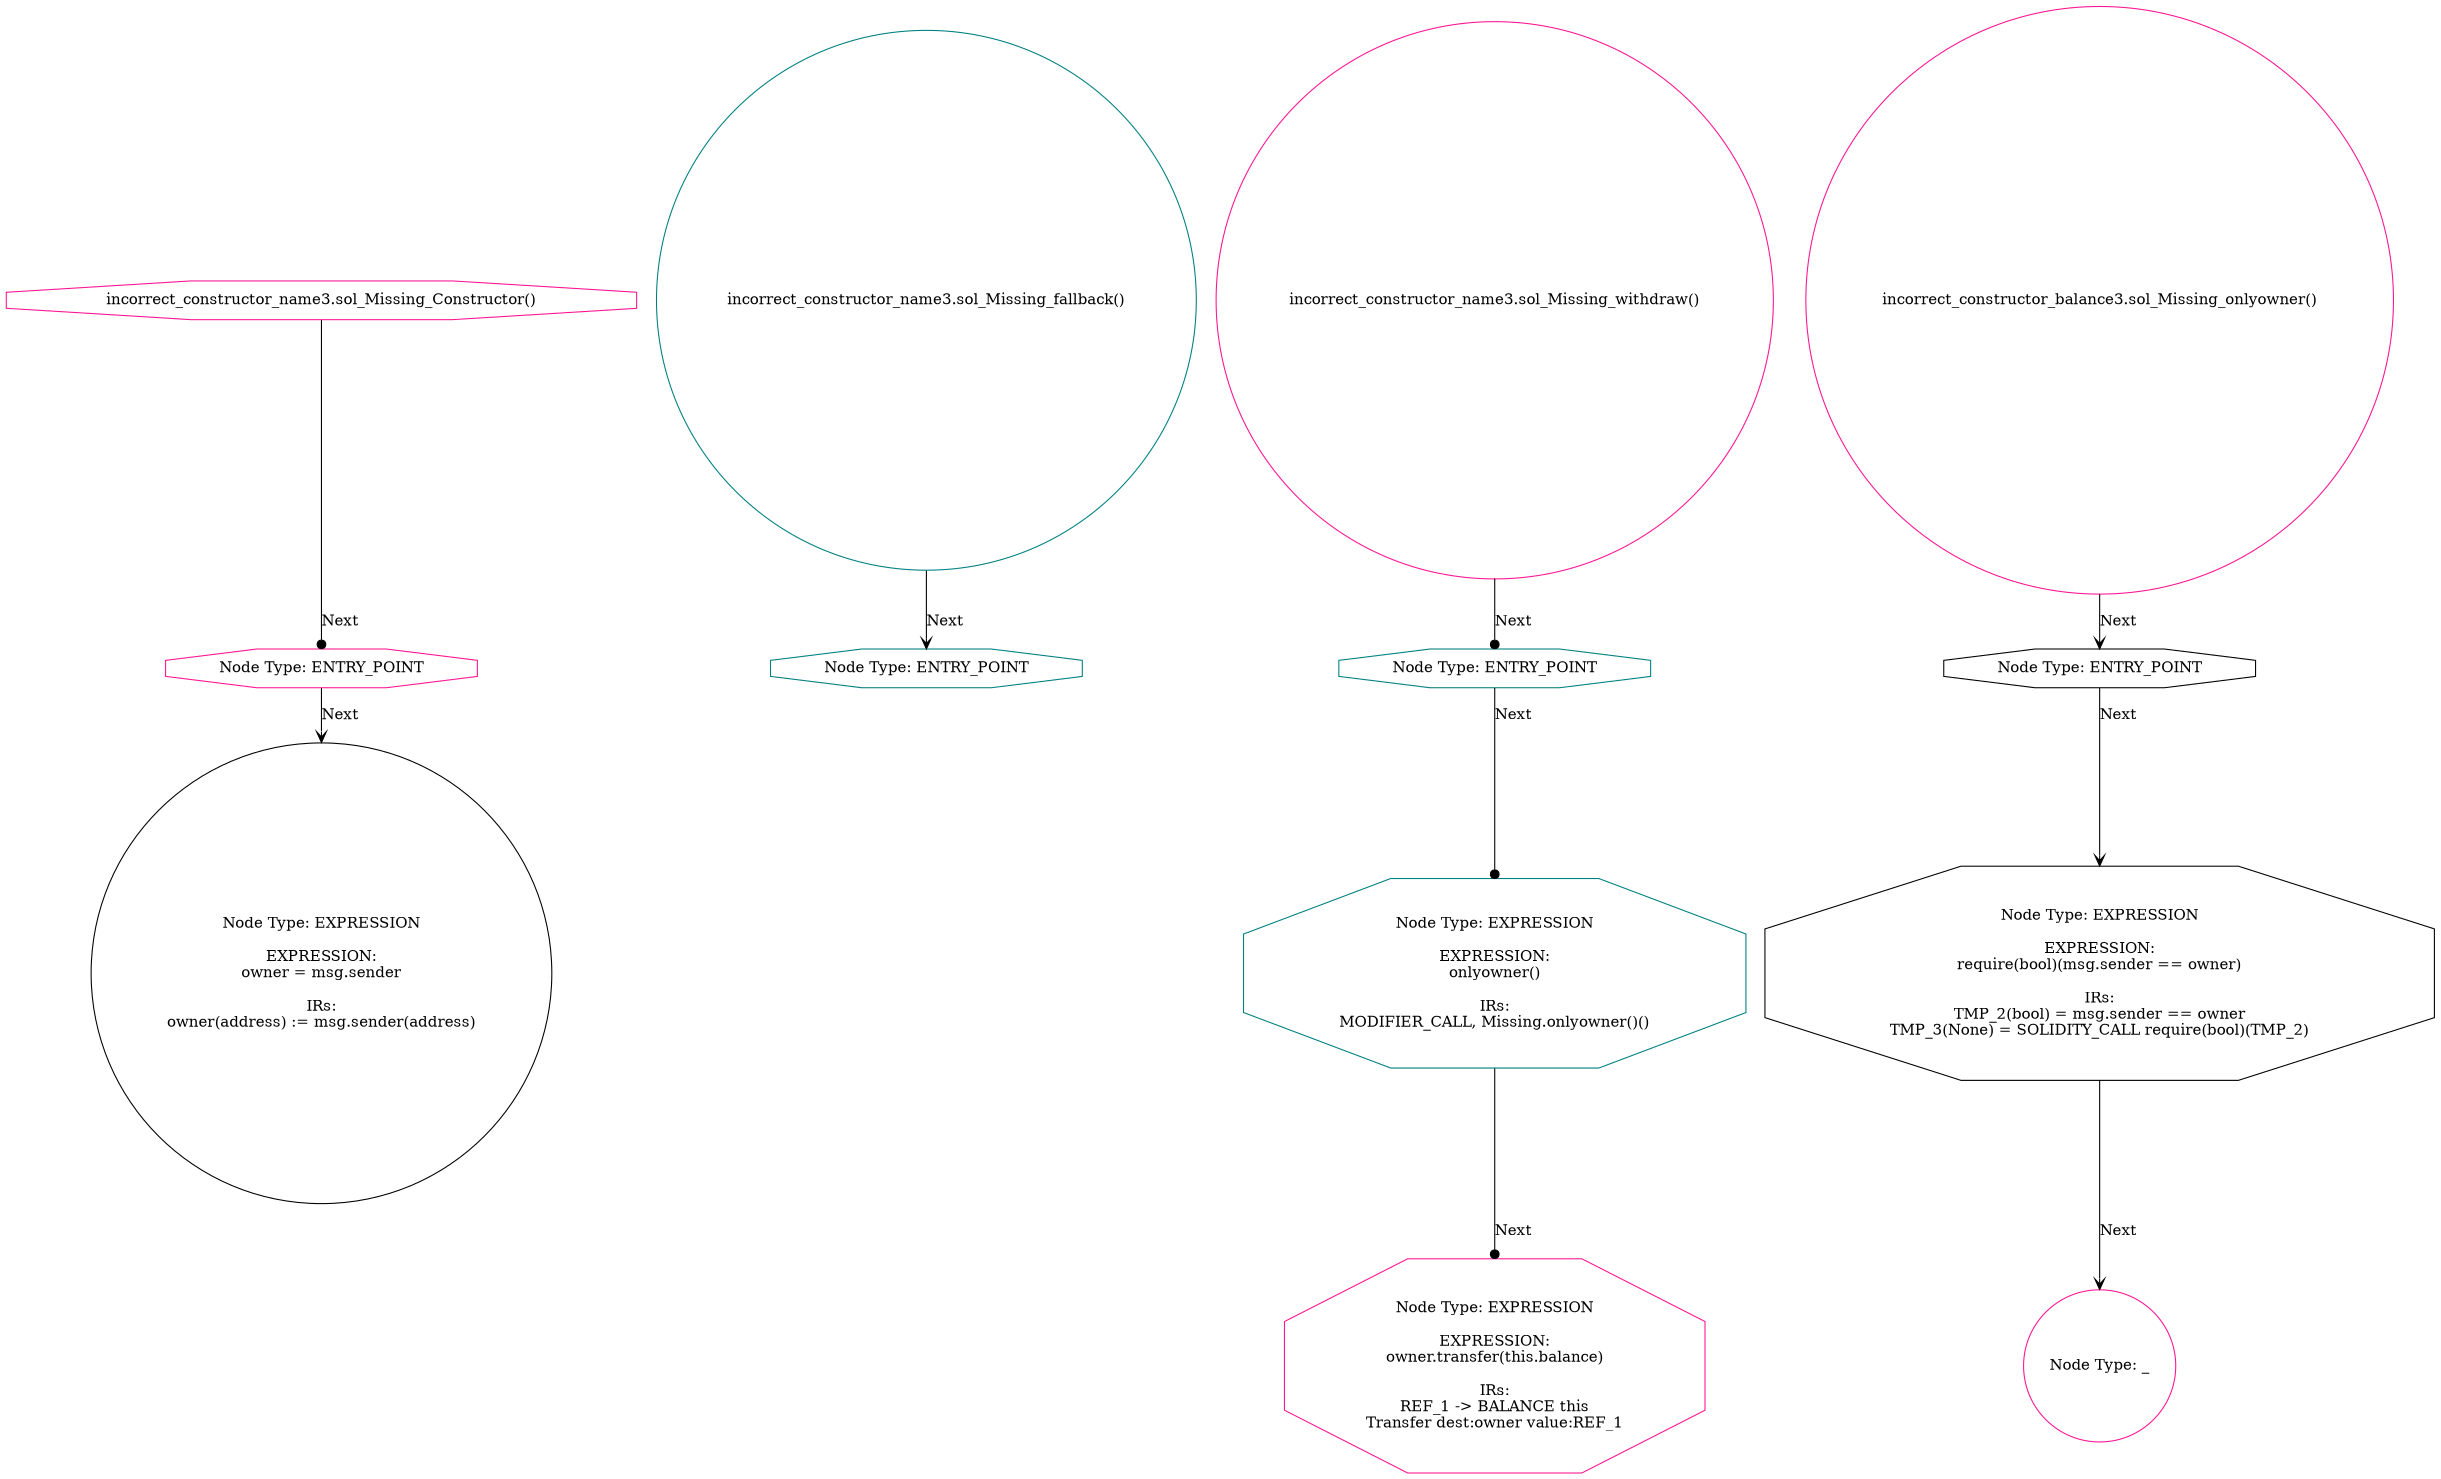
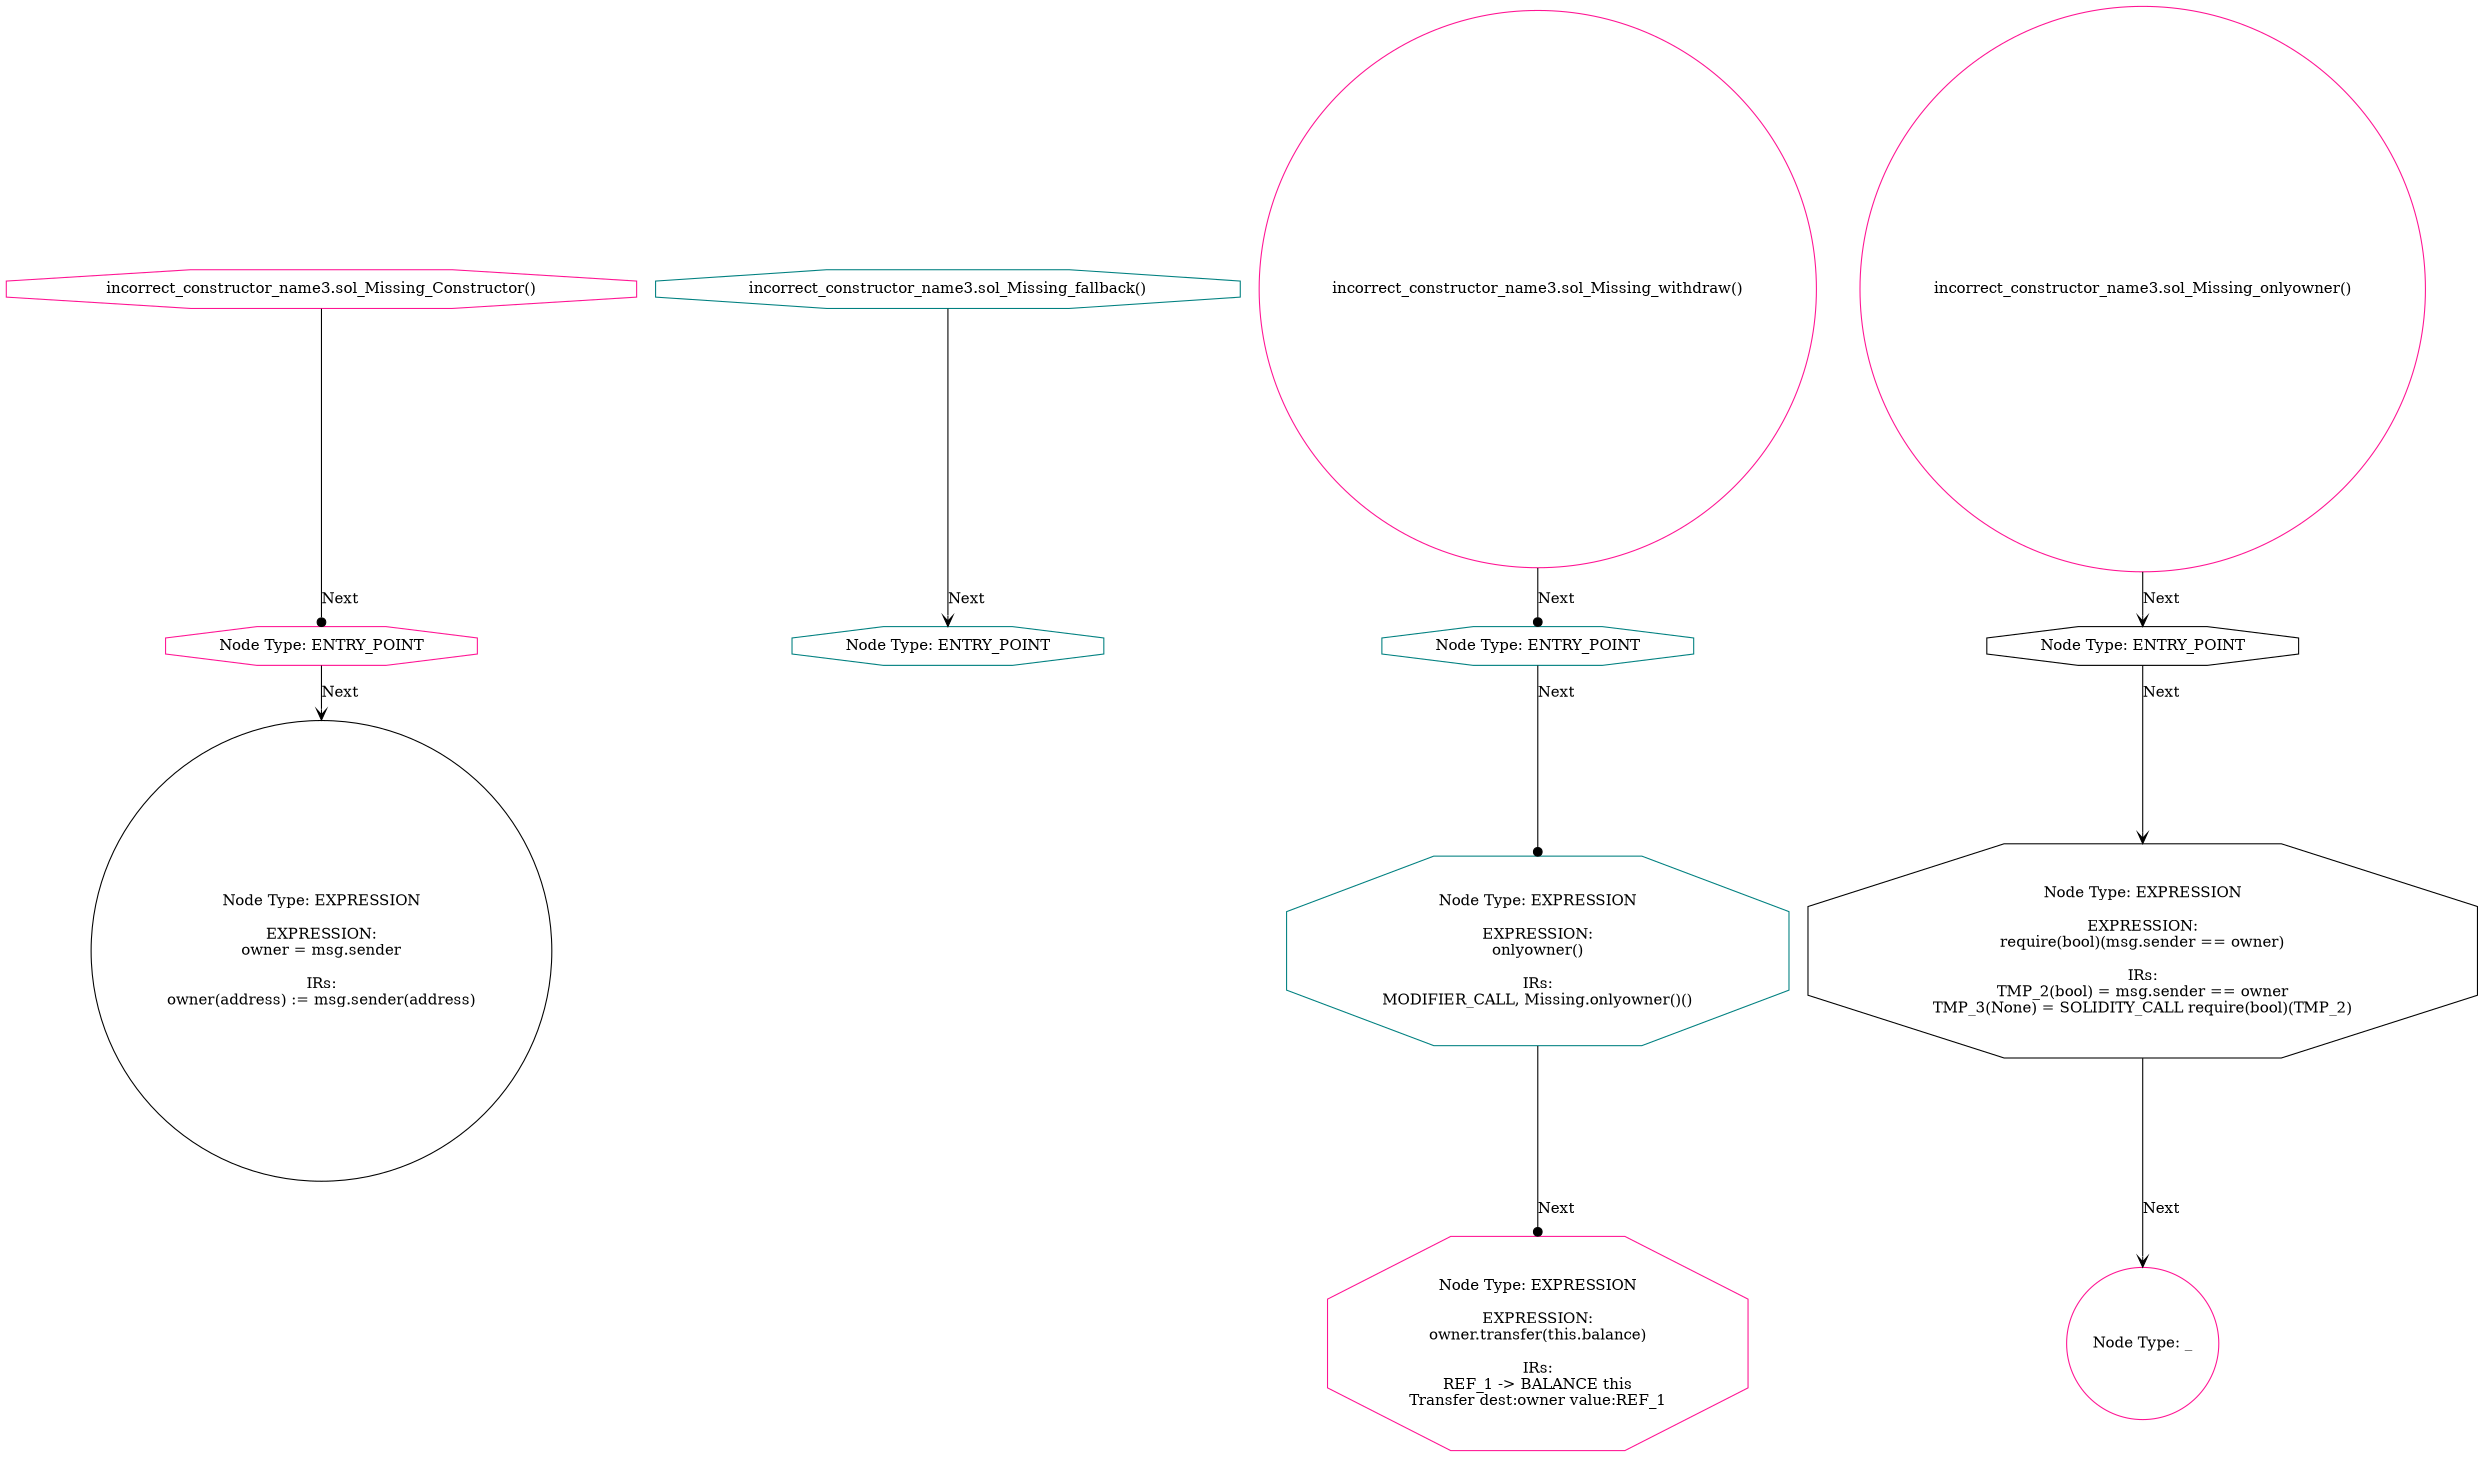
  digraph {
    node [color=deeppink contract_name=Missing function_fullname="withdraw()" node_expression=None node_info_vulnerabilities=None node_irs=None node_source_code_lines="[23]" node_type=ENTRY_POINT shape=octagon source_file="incorrect_constructor_name3.sol"]
    edge [arrowhead=vee edge_type=next]
    n1 [function_fullname="Constructor()" label="Node Type: ENTRY_POINT\n" node_source_code_lines="[19, 20, 21]"]
    n2 [color=black function_fullname="Constructor()" label="Node Type: EXPRESSION\n\nEXPRESSION:\nowner = msg.sender\n\nIRs:\nowner(address) := msg.sender(address)" node_expression="owner = msg.sender" node_irs="owner(address) := msg.sender(address)" node_source_code_lines="[20]" node_type=EXPRESSION shape=circle]
    n3 [function_fullname="Constructor()" label="incorrect_constructor_name3.sol_Missing_Constructor()" node_info_vulnerabilities="[{'lines': [17], 'category': 'access_control'}]" node_source_code_lines="[17, 18, 19, 20, 21]" node_type=FUNCTION_NAME]
    n4 [color=teal function_fullname="fallback()" label="Node Type: ENTRY_POINT\n"]
-   n5 [color=teal function_fullname="fallback()" label="incorrect_constructor_name3.sol_Missing_fallback()" node_type=FUNCTION_NAME shape=circle]
+   n5 [color=teal function_fullname="fallback()" label="incorrect_constructor_name3.sol_Missing_fallback()" node_type=FUNCTION_NAME]
    n6 [color=teal label="Node Type: ENTRY_POINT\n" node_source_code_lines="[28, 29, 30]"]
    n7 [color=teal label="Node Type: EXPRESSION\n\nEXPRESSION:\nonlyowner()\n\nIRs:\nMODIFIER_CALL, Missing.onlyowner()()" node_expression="onlyowner()" node_irs="MODIFIER_CALL, Missing.onlyowner()()" node_source_code_lines="[27]" node_type=EXPRESSION]
    n8 [label="Node Type: EXPRESSION\n\nEXPRESSION:\nowner.transfer(this.balance)\n\nIRs:\nREF_1 -> BALANCE this\nTransfer dest:owner value:REF_1" node_expression="owner.transfer(this.balance)" node_irs="REF_1 -> BALANCE this\nTransfer dest:owner value:REF_1" node_source_code_lines="[29]" node_type=EXPRESSION]
    n9 [label="incorrect_constructor_name3.sol_Missing_withdraw()" node_source_code_lines="[25, 26, 27, 28, 29, 30]" node_type=FUNCTION_NAME shape=circle]
    n10 [color=black function_fullname="onlyowner()" label="Node Type: ENTRY_POINT\n" node_source_code_lines="[12, 13, 14, 15]"]
    n11 [color=black function_fullname="onlyowner()" label="Node Type: EXPRESSION\n\nEXPRESSION:\nrequire(bool)(msg.sender == owner)\n\nIRs:\nTMP_2(bool) = msg.sender == owner\nTMP_3(None) = SOLIDITY_CALL require(bool)(TMP_2)" node_expression="require(bool)(msg.sender == owner)" node_irs="TMP_2(bool) = msg.sender == owner\nTMP_3(None) = SOLIDITY_CALL require(bool)(TMP_2)" node_source_code_lines="[13]" node_type=EXPRESSION]
    n12 [function_fullname="onlyowner()" label="Node Type: _\n" node_source_code_lines="[14]" node_type=_ shape=circle]
-   n13 [function_fullname="onlyowner()" label="incorrect_constructor_balance3.sol_Missing_onlyowner()" node_source_code_lines="[12, 13, 14, 15]" node_type=FUNCTION_NAME shape=circle]
+   n13 [function_fullname="onlyowner()" label="incorrect_constructor_name3.sol_Missing_onlyowner()" node_source_code_lines="[12, 13, 14, 15]" node_type=FUNCTION_NAME shape=circle]
    n1 -> n2 [label=Next]
    n3 -> n1 [arrowhead=dot label=Next]
    n5 -> n4 [label=Next]
    n6 -> n7 [arrowhead=dot label=Next]
    n7 -> n8 [arrowhead=dot label=Next]
    n9 -> n6 [arrowhead=dot label=Next]
    n10 -> n11 [label=Next]
    n11 -> n12 [label=Next]
    n13 -> n10 [label=Next]
  }
